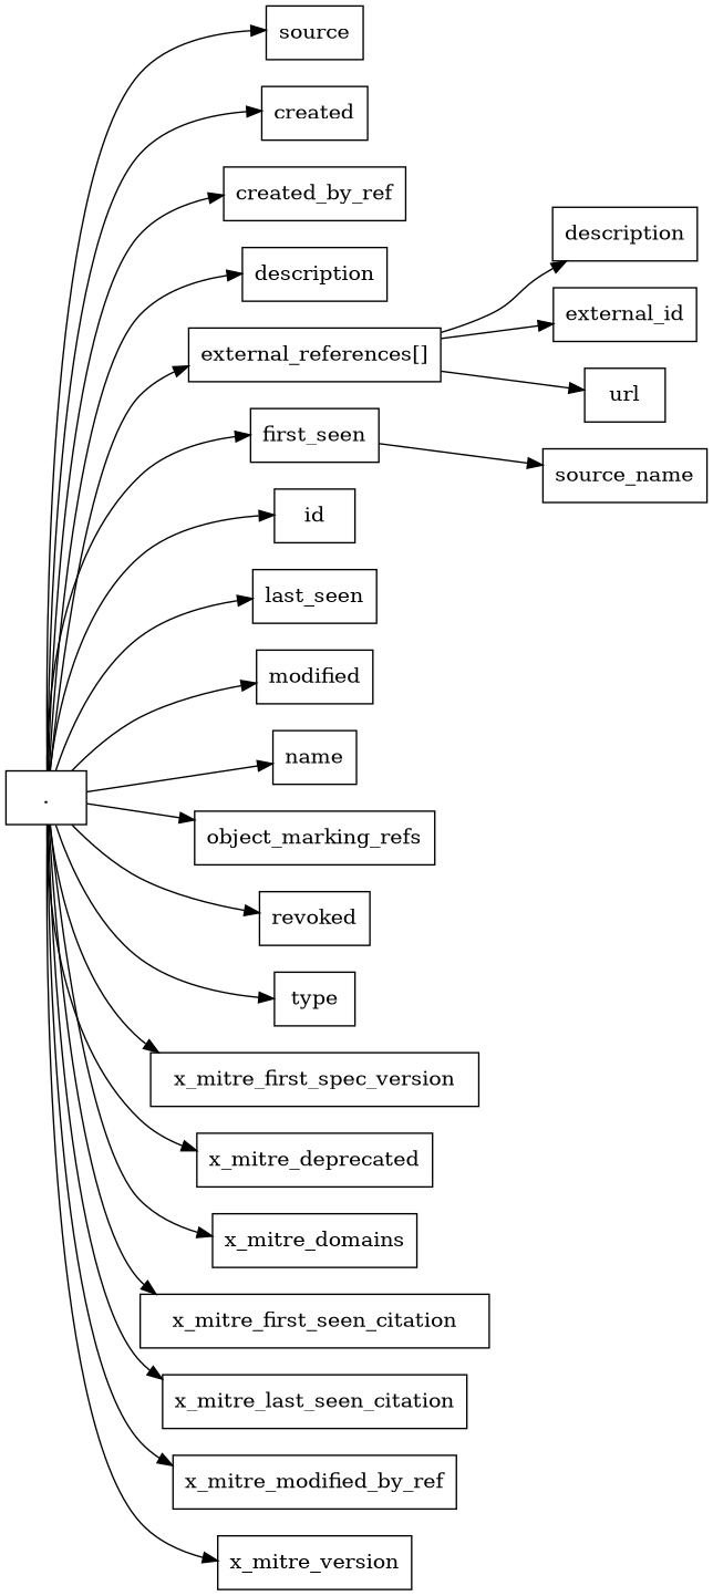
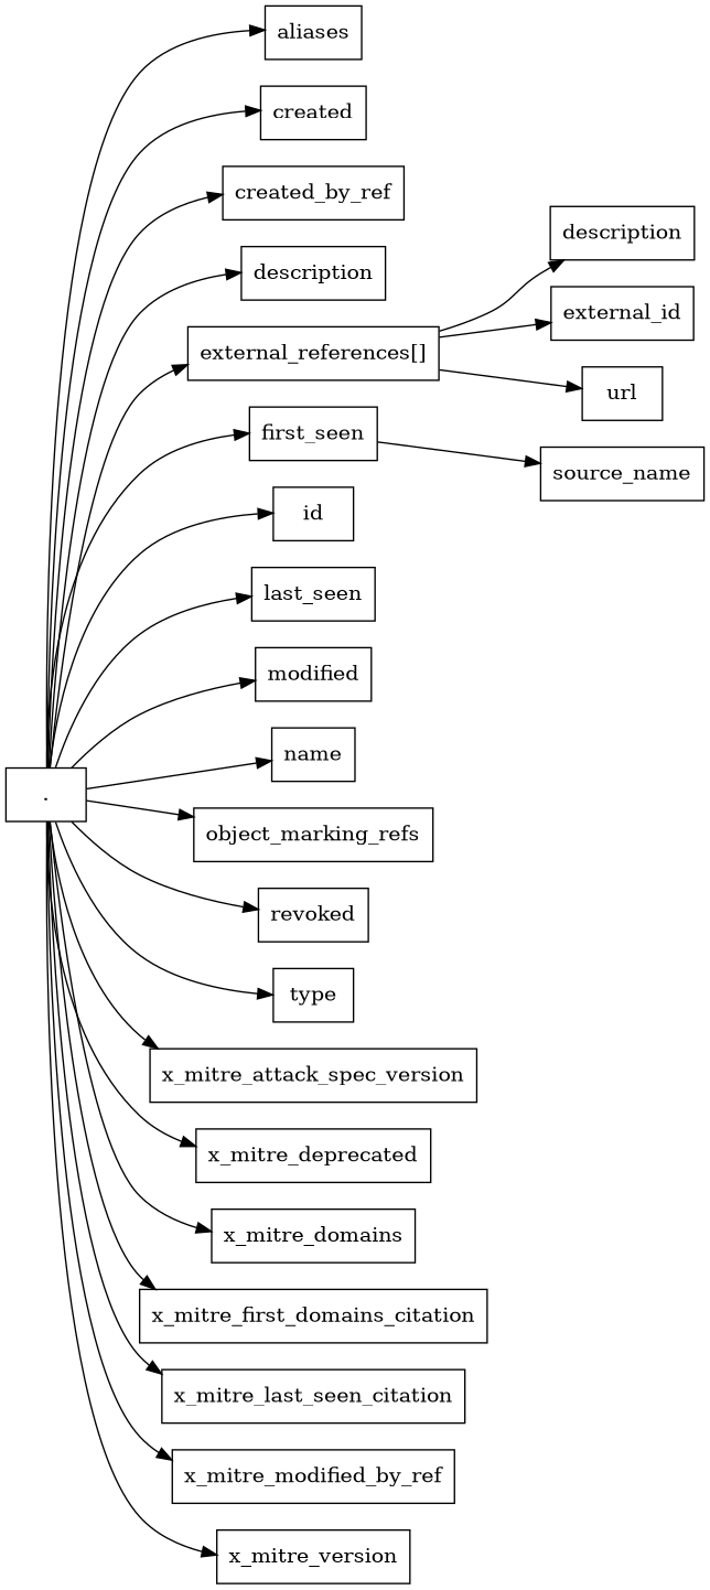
  digraph {
    rankdir=LR
    node [shape=box]
    edge [dir=forward]
    n1 [label="."]
-   n2 [label=source]
+   n2 [label=aliases]
    n3 [label=created]
    n4 [label=created_by_ref]
    n5 [label=description]
    n6 [label="external_references[]"]
    n7 [label=first_seen]
    n8 [label=id]
    n9 [label=last_seen]
    n10 [label=modified]
    n11 [label=name]
    n12 [label=object_marking_refs]
    n13 [label=revoked]
    n14 [label=type]
-   n15 [label=x_mitre_first_spec_version]
+   n15 [label=x_mitre_attack_spec_version]
    n16 [label=x_mitre_deprecated]
    n17 [label=x_mitre_domains]
-   n18 [label=x_mitre_first_seen_citation]
+   n18 [label=x_mitre_first_domains_citation]
    n19 [label=x_mitre_last_seen_citation]
    n20 [label=x_mitre_modified_by_ref]
    n21 [label=x_mitre_version]
    n22 [label=description]
    n23 [label=external_id]
    n24 [label=url]
    n25 [label=source_name]
    n1 -> n2
    n1 -> n3
    n1 -> n4
    n1 -> n5
    n1 -> n6
    n1 -> n7
    n1 -> n8
    n1 -> n9
    n1 -> n10
    n1 -> n11
    n1 -> n12
    n1 -> n13
    n1 -> n14
    n1 -> n15
    n1 -> n16
    n1 -> n17
    n1 -> n18
    n1 -> n19
    n1 -> n20
    n1 -> n21
    n6 -> n22
    n6 -> n23
    n6 -> n24
    n7 -> n25
  }
